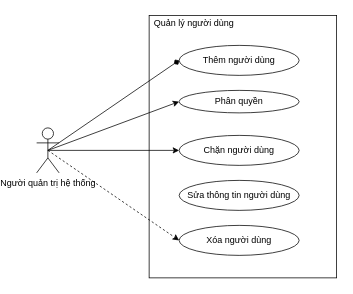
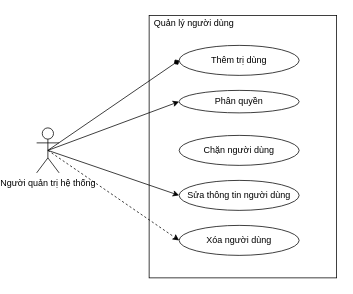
  <mxCell id="0" />
  <mxCell id="1" parent="0" />
  <mxCell id="2" value="" style="rounded=0;whiteSpace=wrap;html=1;" vertex="1" parent="1"><mxGeometry x="170" y="20" width="250" height="350" as="geometry" /></mxCell>
  <mxCell id="3" value="Quản lý người dùng" style="text;html=1;strokeColor=none;fillColor=none;align=center;verticalAlign=middle;whiteSpace=wrap;rounded=0;" vertex="1" parent="1"><mxGeometry x="170" y="20" width="120" height="20" as="geometry" /></mxCell>
- <mxCell id="4" value="Thêm người dùng" style="ellipse;whiteSpace=wrap;html=1;" vertex="1" parent="1"><mxGeometry x="210" y="60" width="160" height="40" as="geometry" /></mxCell>
+ <mxCell id="4" value="Thêm trị dùng" style="ellipse;whiteSpace=wrap;html=1;" vertex="1" parent="1"><mxGeometry x="210" y="60" width="160" height="40" as="geometry" /></mxCell>
  <mxCell id="5" value="Phân quyền" style="ellipse;whiteSpace=wrap;html=1;" vertex="1" parent="1"><mxGeometry x="210" y="120" width="160" height="30" as="geometry" /></mxCell>
  <mxCell id="6" value="Chặn người dùng" style="ellipse;whiteSpace=wrap;html=1;" vertex="1" parent="1"><mxGeometry x="210" y="180" width="160" height="40" as="geometry" /></mxCell>
  <mxCell id="7" value="Sửa thông tin người dùng" style="ellipse;whiteSpace=wrap;html=1;" vertex="1" parent="1"><mxGeometry x="210" y="240" width="160" height="40" as="geometry" /></mxCell>
  <mxCell id="8" value="Xóa người dùng" style="ellipse;whiteSpace=wrap;html=1;" vertex="1" parent="1"><mxGeometry x="210" y="300" width="160" height="40" as="geometry" /></mxCell>
  <mxCell id="9" value="Người quản trị hệ thống" style="shape=umlActor;verticalLabelPosition=bottom;labelBackgroundColor=#ffffff;verticalAlign=top;html=1;outlineConnect=0;" vertex="1" parent="1"><mxGeometry x="20" y="170" width="30" height="60" as="geometry" /></mxCell>
  <mxCell id="10" value="" style="endArrow=diamond;html=1;exitX=0.5;exitY=0.5;exitDx=0;exitDy=0;exitPerimeter=0;entryX=0;entryY=0.5;entryDx=0;entryDy=0;" edge="1" parent="1" source="9" target="4"><mxGeometry width="50" height="50" relative="1" as="geometry"><mxPoint x="270" y="210" as="sourcePoint" /><mxPoint x="320" y="160" as="targetPoint" /></mxGeometry></mxCell>
  <mxCell id="11" value="" style="endArrow=classic;html=1;exitX=0.5;exitY=0.5;exitDx=0;exitDy=0;exitPerimeter=0;entryX=0;entryY=0.5;entryDx=0;entryDy=0;" edge="1" parent="1" source="9" target="5"><mxGeometry width="50" height="50" relative="1" as="geometry"><mxPoint x="90" y="250" as="sourcePoint" /><mxPoint x="140" y="200" as="targetPoint" /></mxGeometry></mxCell>
- <mxCell id="12" value="" style="endArrow=classic;html=1;exitX=0.5;exitY=0.5;exitDx=0;exitDy=0;exitPerimeter=0;entryX=0;entryY=0.5;entryDx=0;entryDy=0;" edge="1" parent="1" source="9" target="6"><mxGeometry width="50" height="50" relative="1" as="geometry"><mxPoint x="270" y="210" as="sourcePoint" /><mxPoint x="320" y="160" as="targetPoint" /></mxGeometry></mxCell>
+ <mxCell id="13" value="" style="endArrow=classic;html=1;exitX=0.5;exitY=0.5;exitDx=0;exitDy=0;exitPerimeter=0;entryX=0;entryY=0.5;entryDx=0;entryDy=0;" edge="1" parent="1" source="9" target="7"><mxGeometry width="50" height="50" relative="1" as="geometry"><mxPoint x="270" y="210" as="sourcePoint" /><mxPoint x="320" y="160" as="targetPoint" /></mxGeometry></mxCell>
  <mxCell id="14" value="" style="endArrow=classic;html=1;exitX=0.5;exitY=0.5;exitDx=0;exitDy=0;exitPerimeter=0;entryX=0;entryY=0.5;entryDx=0;entryDy=0;dashed=1;" edge="1" parent="1" source="9" target="8"><mxGeometry width="50" height="50" relative="1" as="geometry"><mxPoint x="120" y="340" as="sourcePoint" /><mxPoint x="170" y="290" as="targetPoint" /></mxGeometry></mxCell>
